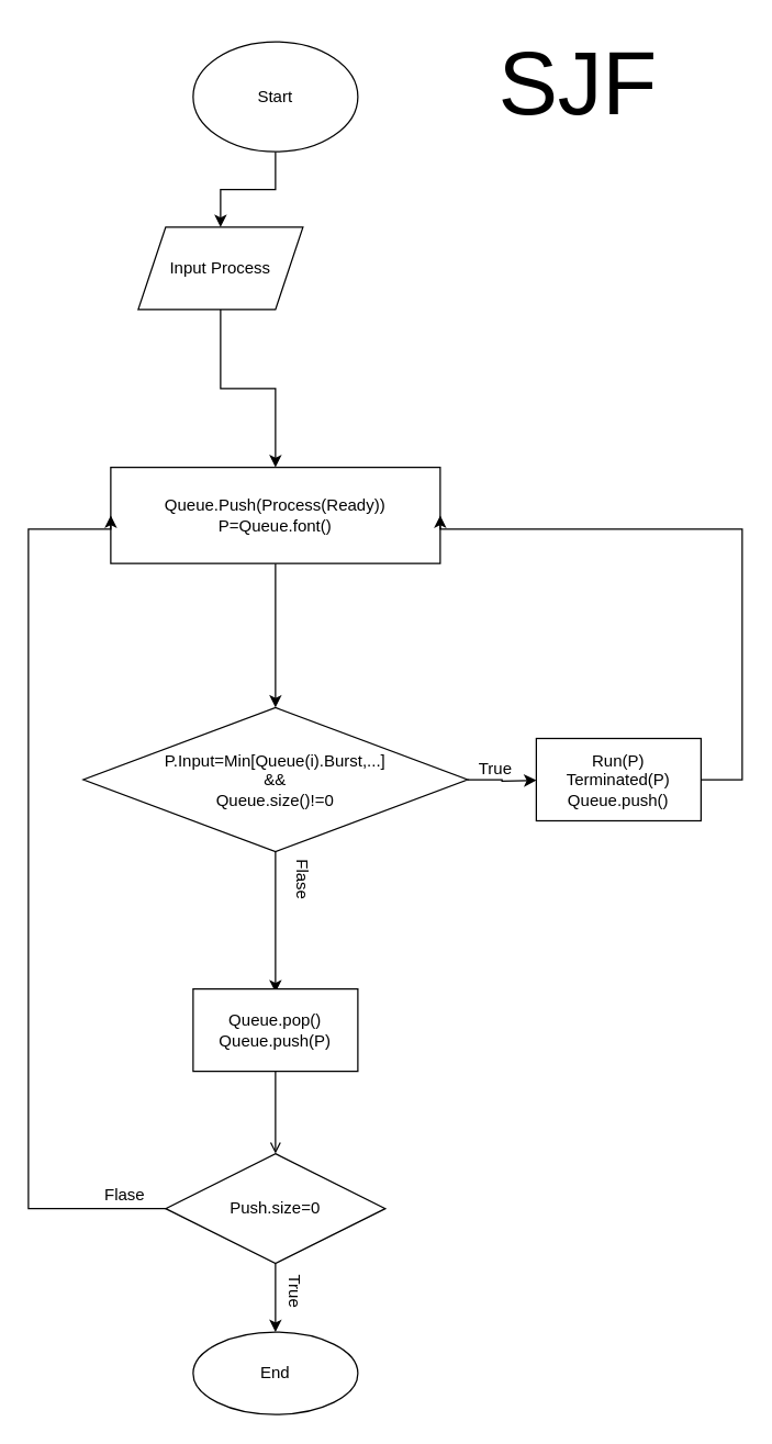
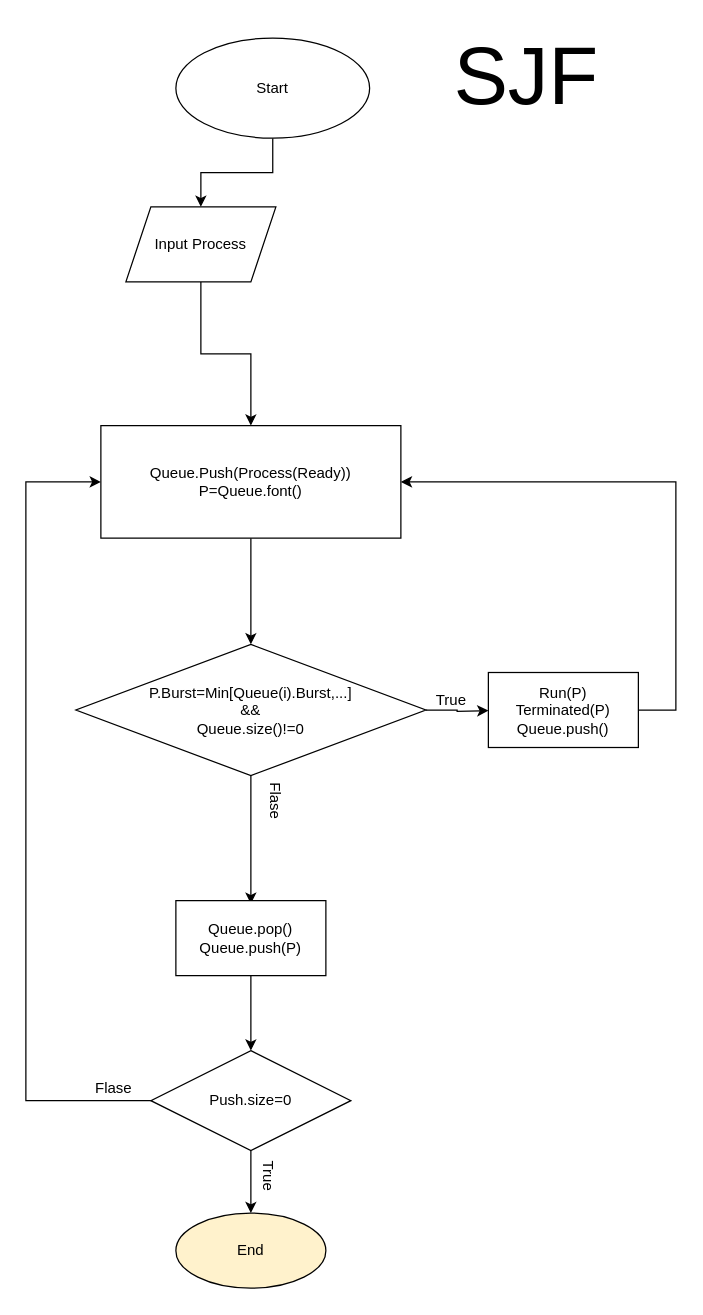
  <mxCell id="0" />
  <mxCell id="1" parent="0" />
  <mxCell id="2" value="" style="edgeStyle=orthogonalEdgeStyle;rounded=0;orthogonalLoop=1;jettySize=auto;html=1;" edge="1" parent="1" source="3" target="5"><mxGeometry relative="1" as="geometry" /></mxCell>
- <mxCell id="3" value="Start" style="ellipse;whiteSpace=wrap;html=1;" vertex="1" parent="1"><mxGeometry x="140" y="30" width="120" height="80" as="geometry" /></mxCell>
+ <mxCell id="3" value="Start" style="ellipse;whiteSpace=wrap;html=1;" vertex="1" parent="1"><mxGeometry x="140" y="30" width="155" height="80" as="geometry" /></mxCell>
  <mxCell id="4" value="" style="edgeStyle=orthogonalEdgeStyle;rounded=0;orthogonalLoop=1;jettySize=auto;html=1;" edge="1" parent="1" source="5" target="7"><mxGeometry relative="1" as="geometry" /></mxCell>
  <mxCell id="5" value="Input Process" style="shape=parallelogram;perimeter=parallelogramPerimeter;whiteSpace=wrap;html=1;fixedSize=1;" vertex="1" parent="1"><mxGeometry x="100" y="165" width="120" height="60" as="geometry" /></mxCell>
  <mxCell id="6" value="" style="edgeStyle=orthogonalEdgeStyle;rounded=0;orthogonalLoop=1;jettySize=auto;html=1;" edge="1" parent="1" source="7" target="10"><mxGeometry relative="1" as="geometry" /></mxCell>
- <mxCell id="7" value="Queue.Push(Process(Ready))&lt;br&gt;P=Queue.font()" style="whiteSpace=wrap;html=1;" vertex="1" parent="1"><mxGeometry x="80" y="340" width="240" height="70" as="geometry" /></mxCell>
+ <mxCell id="7" value="Queue.Push(Process(Ready))&lt;br&gt;P=Queue.font()" style="whiteSpace=wrap;html=1;" vertex="1" parent="1"><mxGeometry x="80" y="340" width="240" height="90" as="geometry" /></mxCell>
  <mxCell id="8" value="" style="edgeStyle=orthogonalEdgeStyle;rounded=0;orthogonalLoop=1;jettySize=auto;html=1;" edge="1" parent="1" source="10"><mxGeometry relative="1" as="geometry"><mxPoint x="390" y="568" as="targetPoint" /></mxGeometry></mxCell>
  <mxCell id="9" value="" style="edgeStyle=orthogonalEdgeStyle;rounded=0;orthogonalLoop=1;jettySize=auto;html=1;" edge="1" parent="1" source="10"><mxGeometry relative="1" as="geometry"><mxPoint x="200" y="722.5" as="targetPoint" /></mxGeometry></mxCell>
- <mxCell id="10" value="P.Input=Min[Queue(i).Burst,...]&lt;br&gt;&amp;amp;&amp;amp;&lt;br&gt;Queue.size()!=0" style="rhombus;whiteSpace=wrap;html=1;" vertex="1" parent="1"><mxGeometry x="60" y="515" width="280" height="105" as="geometry" /></mxCell>
+ <mxCell id="10" value="P.Burst=Min[Queue(i).Burst,...]&lt;br&gt;&amp;amp;&amp;amp;&lt;br&gt;Queue.size()!=0" style="rhombus;whiteSpace=wrap;html=1;" vertex="1" parent="1"><mxGeometry x="60" y="515" width="280" height="105" as="geometry" /></mxCell>
  <mxCell id="11" style="edgeStyle=orthogonalEdgeStyle;rounded=0;orthogonalLoop=1;jettySize=auto;html=1;entryX=1;entryY=0.5;entryDx=0;entryDy=0;" edge="1" parent="1" source="12" target="7"><mxGeometry relative="1" as="geometry"><Array as="points"><mxPoint x="540" y="568" /><mxPoint x="540" y="385" /></Array></mxGeometry></mxCell>
  <mxCell id="12" value="Run(P)&lt;br&gt;Terminated(P)&lt;br&gt;Queue.push()" style="whiteSpace=wrap;html=1;" vertex="1" parent="1"><mxGeometry x="390" y="537.5" width="120" height="60" as="geometry" /></mxCell>
  <mxCell id="13" value="True" style="text;html=1;align=center;verticalAlign=middle;resizable=0;points=[];autosize=1;strokeColor=none;fillColor=none;" vertex="1" parent="1"><mxGeometry x="340" y="550" width="40" height="20" as="geometry" /></mxCell>
  <mxCell id="14" style="edgeStyle=orthogonalEdgeStyle;rounded=0;orthogonalLoop=1;jettySize=auto;html=1;" edge="1" parent="1" source="16"><mxGeometry relative="1" as="geometry"><mxPoint x="200" y="970" as="targetPoint" /></mxGeometry></mxCell>
  <mxCell id="15" style="edgeStyle=orthogonalEdgeStyle;rounded=0;orthogonalLoop=1;jettySize=auto;html=1;entryX=0;entryY=0.5;entryDx=0;entryDy=0;" edge="1" parent="1" source="16" target="7"><mxGeometry relative="1" as="geometry"><mxPoint x="20" y="760" as="targetPoint" /><Array as="points"><mxPoint x="20" y="880" /><mxPoint x="20" y="385" /></Array></mxGeometry></mxCell>
  <mxCell id="16" value="Push.size=0" style="rhombus;whiteSpace=wrap;html=1;" vertex="1" parent="1"><mxGeometry x="120" y="840" width="160" height="80" as="geometry" /></mxCell>
- <mxCell id="17" value="End" style="ellipse;whiteSpace=wrap;html=1;" vertex="1" parent="1"><mxGeometry x="140" y="970" width="120" height="60" as="geometry" /></mxCell>
+ <mxCell id="17" value="End" style="ellipse;whiteSpace=wrap;html=1;fillColor=#fff2cc;" vertex="1" parent="1"><mxGeometry x="140" y="970" width="120" height="60" as="geometry" /></mxCell>
  <mxCell id="18" value="True" style="text;html=1;align=center;verticalAlign=middle;resizable=0;points=[];autosize=1;strokeColor=none;fillColor=none;rotation=90;" vertex="1" parent="1"><mxGeometry x="194" y="930" width="40" height="20" as="geometry" /></mxCell>
  <mxCell id="19" value="Flase" style="text;html=1;align=center;verticalAlign=middle;resizable=0;points=[];autosize=1;strokeColor=none;fillColor=none;rotation=90;" vertex="1" parent="1"><mxGeometry x="200" y="630" width="40" height="20" as="geometry" /></mxCell>
- <mxCell id="20" style="edgeStyle=orthogonalEdgeStyle;rounded=0;orthogonalLoop=1;jettySize=auto;html=1;entryX=0.5;entryY=0;entryDx=0;entryDy=0;endArrow=open;" edge="1" parent="1" source="21" target="16"><mxGeometry relative="1" as="geometry"><mxPoint x="200" y="830" as="targetPoint" /></mxGeometry></mxCell>
+ <mxCell id="20" style="edgeStyle=orthogonalEdgeStyle;rounded=0;orthogonalLoop=1;jettySize=auto;html=1;entryX=0.5;entryY=0;entryDx=0;entryDy=0;" edge="1" parent="1" source="21" target="16"><mxGeometry relative="1" as="geometry"><mxPoint x="200" y="830" as="targetPoint" /></mxGeometry></mxCell>
  <mxCell id="21" value="Queue.pop()&lt;br&gt;Queue.push(P)" style="whiteSpace=wrap;html=1;" vertex="1" parent="1"><mxGeometry x="140" y="720" width="120" height="60" as="geometry" /></mxCell>
  <mxCell id="22" value="Flase" style="text;html=1;align=center;verticalAlign=middle;resizable=0;points=[];autosize=1;strokeColor=none;fillColor=none;" vertex="1" parent="1"><mxGeometry x="70" y="860" width="40" height="20" as="geometry" /></mxCell>
  <mxCell id="23" value="SJF" style="text;html=1;align=center;verticalAlign=middle;resizable=0;points=[];autosize=1;strokeColor=none;fillColor=none;strokeWidth=3;fontSize=65;" vertex="1" parent="1"><mxGeometry x="355" y="20" width="130" height="80" as="geometry" /></mxCell>
